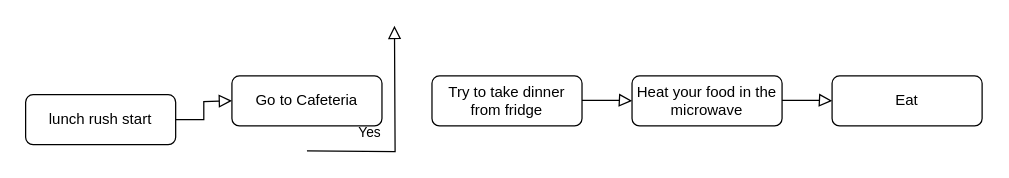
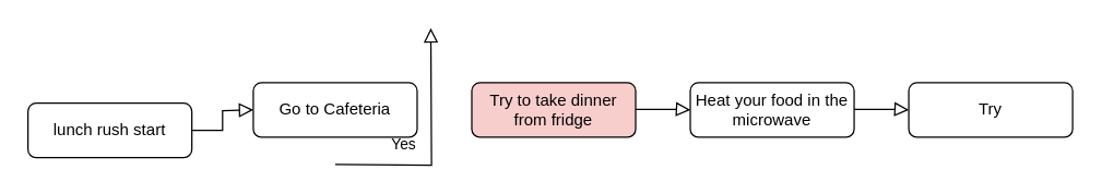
  <mxCell id="0" />
  <mxCell id="1" parent="0" />
  <mxCell id="2" value="" style="rounded=0;html=1;jettySize=auto;orthogonalLoop=1;fontSize=11;endArrow=block;endFill=0;endSize=8;strokeWidth=1;shadow=0;labelBackgroundColor=none;edgeStyle=orthogonalEdgeStyle;exitX=1;exitY=0.5;exitDx=0;exitDy=0;" parent="1" source="3" edge="1"><mxGeometry relative="1" as="geometry"><mxPoint x="185" y="80" as="targetPoint" /></mxGeometry></mxCell>
  <mxCell id="3" value="lunch rush start" style="rounded=1;whiteSpace=wrap;html=1;fontSize=12;glass=0;strokeWidth=1;shadow=0;" parent="1" vertex="1"><mxGeometry x="20" y="75" width="120" height="40" as="geometry" /></mxCell>
  <mxCell id="4" value="&lt;div&gt;Yes&lt;br&gt;&lt;/div&gt;" style="edgeStyle=orthogonalEdgeStyle;rounded=0;html=1;jettySize=auto;orthogonalLoop=1;fontSize=11;endArrow=block;endFill=0;endSize=8;strokeWidth=1;shadow=0;labelBackgroundColor=none;exitX=0.5;exitY=1;exitDx=0;exitDy=0;entryX=0.5;entryY=0;entryDx=0;entryDy=0;" parent="1" edge="1"><mxGeometry y="20" relative="1" as="geometry"><mxPoint as="offset" /><mxPoint x="315" y="20" as="targetPoint" /><mxPoint x="245" y="120" as="sourcePoint" /></mxGeometry></mxCell>
  <mxCell id="5" value="Go to Cafeteria" style="rounded=1;whiteSpace=wrap;html=1;fontSize=12;glass=0;strokeWidth=1;shadow=0;" parent="1" vertex="1"><mxGeometry x="185" y="60" width="120" height="40" as="geometry" /></mxCell>
- <mxCell id="6" value="Try to take dinner from fridge" style="rounded=1;whiteSpace=wrap;html=1;fontSize=12;glass=0;strokeWidth=1;shadow=0;" parent="1" vertex="1"><mxGeometry x="345" y="60" width="120" height="40" as="geometry" /></mxCell>
- <mxCell id="7" value="Eat" style="rounded=1;whiteSpace=wrap;html=1;fontSize=12;glass=0;strokeWidth=1;shadow=0;" parent="1" vertex="1"><mxGeometry x="665" y="60" width="120" height="40" as="geometry" /></mxCell>
+ <mxCell id="6" value="Try to take dinner from fridge" style="rounded=1;whiteSpace=wrap;html=1;fontSize=12;glass=0;strokeWidth=1;shadow=0;fillColor=#f8cecc;" parent="1" vertex="1"><mxGeometry x="345" y="60" width="120" height="40" as="geometry" /></mxCell>
+ <mxCell id="7" value="Try" style="rounded=1;whiteSpace=wrap;html=1;fontSize=12;glass=0;strokeWidth=1;shadow=0;" parent="1" vertex="1"><mxGeometry x="665" y="60" width="120" height="40" as="geometry" /></mxCell>
  <mxCell id="8" value="&lt;div&gt;Heat your food in the&lt;/div&gt;&lt;div&gt;microwave&lt;br&gt;&lt;/div&gt;" style="rounded=1;whiteSpace=wrap;html=1;fontSize=12;glass=0;strokeWidth=1;shadow=0;" parent="1" vertex="1"><mxGeometry x="505" y="60" width="120" height="40" as="geometry" /></mxCell>
  <mxCell id="9" value="" style="rounded=0;html=1;jettySize=auto;orthogonalLoop=1;fontSize=11;endArrow=block;endFill=0;endSize=8;strokeWidth=1;shadow=0;labelBackgroundColor=none;edgeStyle=orthogonalEdgeStyle;exitX=1;exitY=0.5;exitDx=0;exitDy=0;" edge="1" parent="1"><mxGeometry y="20" relative="1" as="geometry"><mxPoint as="offset" /><mxPoint x="465" y="79.5" as="sourcePoint" /><mxPoint x="505" y="80" as="targetPoint" /><Array as="points"><mxPoint x="495" y="80" /><mxPoint x="495" y="80" /></Array></mxGeometry></mxCell>
  <mxCell id="10" value="" style="rounded=0;html=1;jettySize=auto;orthogonalLoop=1;fontSize=11;endArrow=block;endFill=0;endSize=8;strokeWidth=1;shadow=0;labelBackgroundColor=none;edgeStyle=orthogonalEdgeStyle;exitX=1;exitY=0.5;exitDx=0;exitDy=0;" edge="1" parent="1"><mxGeometry y="20" relative="1" as="geometry"><mxPoint as="offset" /><mxPoint x="625" y="79.5" as="sourcePoint" /><mxPoint x="665" y="80" as="targetPoint" /><Array as="points"><mxPoint x="655" y="80" /><mxPoint x="655" y="80" /></Array></mxGeometry></mxCell>
